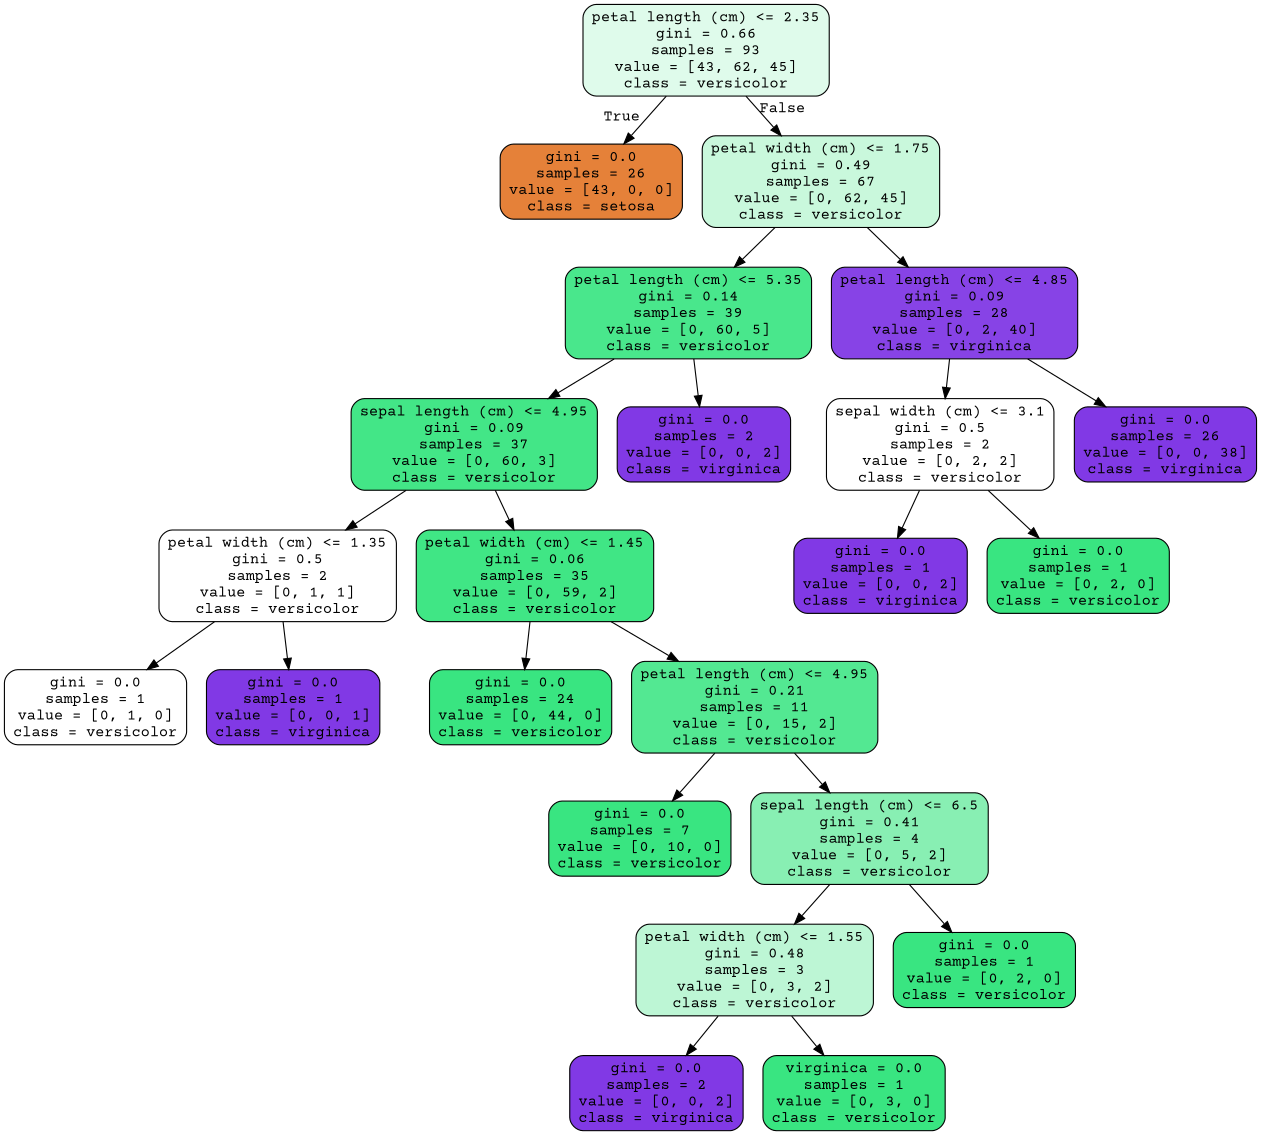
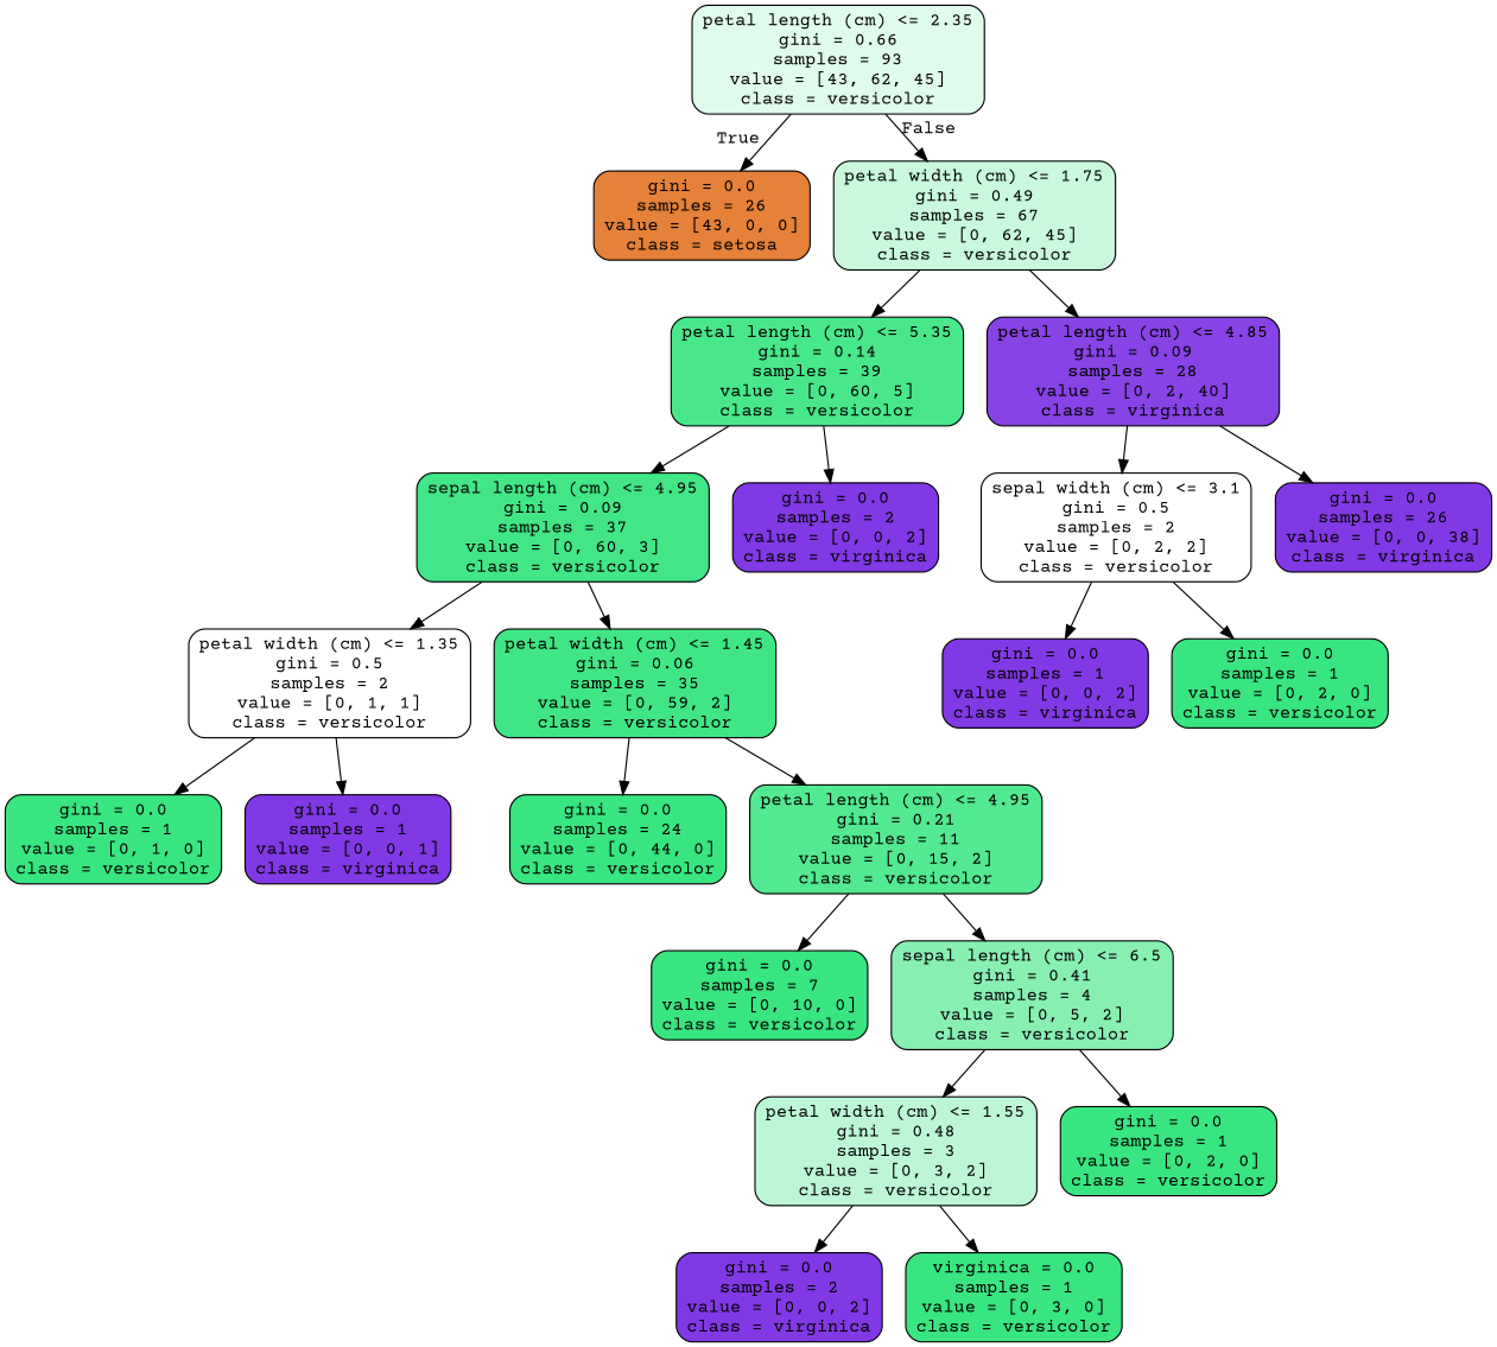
  digraph {
    fontname="Courier Prime"
    node [color=black fillcolor="#39e581" fontname="Courier Prime" shape=box style="filled, rounded"]
    edge [fontname="Courier Prime"]
    n1 [fillcolor="#dffbeb" label="petal length (cm) <= 2.35\ngini = 0.66\nsamples = 93\nvalue = [43, 62, 45]\nclass = versicolor"]
    n2 [fillcolor="#e58139" label="gini = 0.0\nsamples = 26\nvalue = [43, 0, 0]\nclass = setosa"]
    n3 [fillcolor="#c9f8dc" label="petal width (cm) <= 1.75\ngini = 0.49\nsamples = 67\nvalue = [0, 62, 45]\nclass = versicolor"]
    n4 [fillcolor="#49e78c" label="petal length (cm) <= 5.35\ngini = 0.14\nsamples = 39\nvalue = [0, 60, 5]\nclass = versicolor"]
    n5 [fillcolor="#8743e6" label="petal length (cm) <= 4.85\ngini = 0.09\nsamples = 28\nvalue = [0, 2, 40]\nclass = virginica"]
    n6 [fillcolor="#43e687" label="sepal length (cm) <= 4.95\ngini = 0.09\nsamples = 37\nvalue = [0, 60, 3]\nclass = versicolor"]
    n7 [fillcolor="#8139e5" label="gini = 0.0\nsamples = 2\nvalue = [0, 0, 2]\nclass = virginica"]
    n8 [fillcolor="#ffffff" label="sepal width (cm) <= 3.1\ngini = 0.5\nsamples = 2\nvalue = [0, 2, 2]\nclass = versicolor"]
    n9 [fillcolor="#8139e5" label="gini = 0.0\nsamples = 26\nvalue = [0, 0, 38]\nclass = virginica"]
    n10 [fillcolor="#ffffff" label="petal width (cm) <= 1.35\ngini = 0.5\nsamples = 2\nvalue = [0, 1, 1]\nclass = versicolor"]
    n11 [fillcolor="#40e685" label="petal width (cm) <= 1.45\ngini = 0.06\nsamples = 35\nvalue = [0, 59, 2]\nclass = versicolor"]
-   n12 [fillcolor="#ffffff" label="gini = 0.0\nsamples = 1\nvalue = [0, 1, 0]\nclass = versicolor"]
+   n12 [label="gini = 0.0\nsamples = 1\nvalue = [0, 1, 0]\nclass = versicolor"]
    n13 [fillcolor="#8139e5" label="gini = 0.0\nsamples = 1\nvalue = [0, 0, 1]\nclass = virginica"]
    n14 [label="gini = 0.0\nsamples = 24\nvalue = [0, 44, 0]\nclass = versicolor"]
    n15 [fillcolor="#53e892" label="petal length (cm) <= 4.95\ngini = 0.21\nsamples = 11\nvalue = [0, 15, 2]\nclass = versicolor"]
    n16 [label="gini = 0.0\nsamples = 7\nvalue = [0, 10, 0]\nclass = versicolor"]
    n17 [fillcolor="#88efb3" label="sepal length (cm) <= 6.5\ngini = 0.41\nsamples = 4\nvalue = [0, 5, 2]\nclass = versicolor"]
    n18 [fillcolor="#bdf6d5" label="petal width (cm) <= 1.55\ngini = 0.48\nsamples = 3\nvalue = [0, 3, 2]\nclass = versicolor"]
    n19 [label="gini = 0.0\nsamples = 1\nvalue = [0, 2, 0]\nclass = versicolor"]
    n20 [fillcolor="#8139e5" label="gini = 0.0\nsamples = 2\nvalue = [0, 0, 2]\nclass = virginica"]
    n21 [label="virginica = 0.0\nsamples = 1\nvalue = [0, 3, 0]\nclass = versicolor"]
    n22 [fillcolor="#8139e5" label="gini = 0.0\nsamples = 1\nvalue = [0, 0, 2]\nclass = virginica"]
    n23 [label="gini = 0.0\nsamples = 1\nvalue = [0, 2, 0]\nclass = versicolor"]
    n1 -> n2 [headlabel=True labelangle=45 labeldistance=2.5]
    n1 -> n3 [headlabel=False labelangle=-45 labeldistance=2.5]
    n3 -> n4
    n3 -> n5
    n4 -> n6
    n4 -> n7
    n5 -> n8
    n5 -> n9
    n6 -> n10
    n6 -> n11
    n8 -> n22
    n8 -> n23
    n10 -> n12
    n10 -> n13
    n11 -> n14
    n11 -> n15
    n15 -> n16
    n15 -> n17
    n17 -> n18
    n17 -> n19
    n18 -> n20
    n18 -> n21
  }
